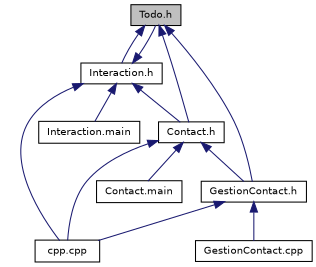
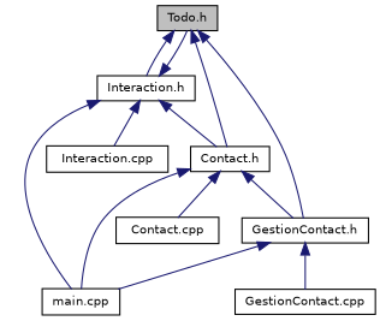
  digraph {
    node [color=black fillcolor=white fontname=Helvetica fontsize=10 shape=record style=filled]
    edge [color=midnightblue dir=back fontname=Helvetica fontsize=10 labelfontname=Helvetica labelfontsize=10 style=solid]
    n1 [fillcolor=grey75 fontcolor=black height=0.2 label="Todo.h" width=0.4]
    n2 [height=0.2 label="Interaction.h" width=0.4]
    n3 [height=0.2 label="Contact.h" width=0.4]
    n4 [height=0.2 label="GestionContact.h" width=0.4]
-   n5 [height=0.2 label="cpp.cpp" width=0.4]
-   n6 [height=0.2 label="Interaction.main" width=0.4]
-   n7 [height=0.2 label="Contact.main" width=0.4]
+   n5 [height=0.2 label="main.cpp" width=0.4]
+   n6 [height=0.2 label="Interaction.cpp" width=0.4]
+   n7 [height=0.2 label="Contact.cpp" width=0.4]
    n8 [height=0.2 label="GestionContact.cpp" width=0.4]
    n1 -> n2
    n1 -> n3
    n1 -> n4
    n2 -> n1
    n2 -> n3
    n2 -> n5
    n2 -> n6
    n3 -> n4
    n3 -> n5
    n3 -> n7
    n4 -> n5
    n4 -> n8
  }
